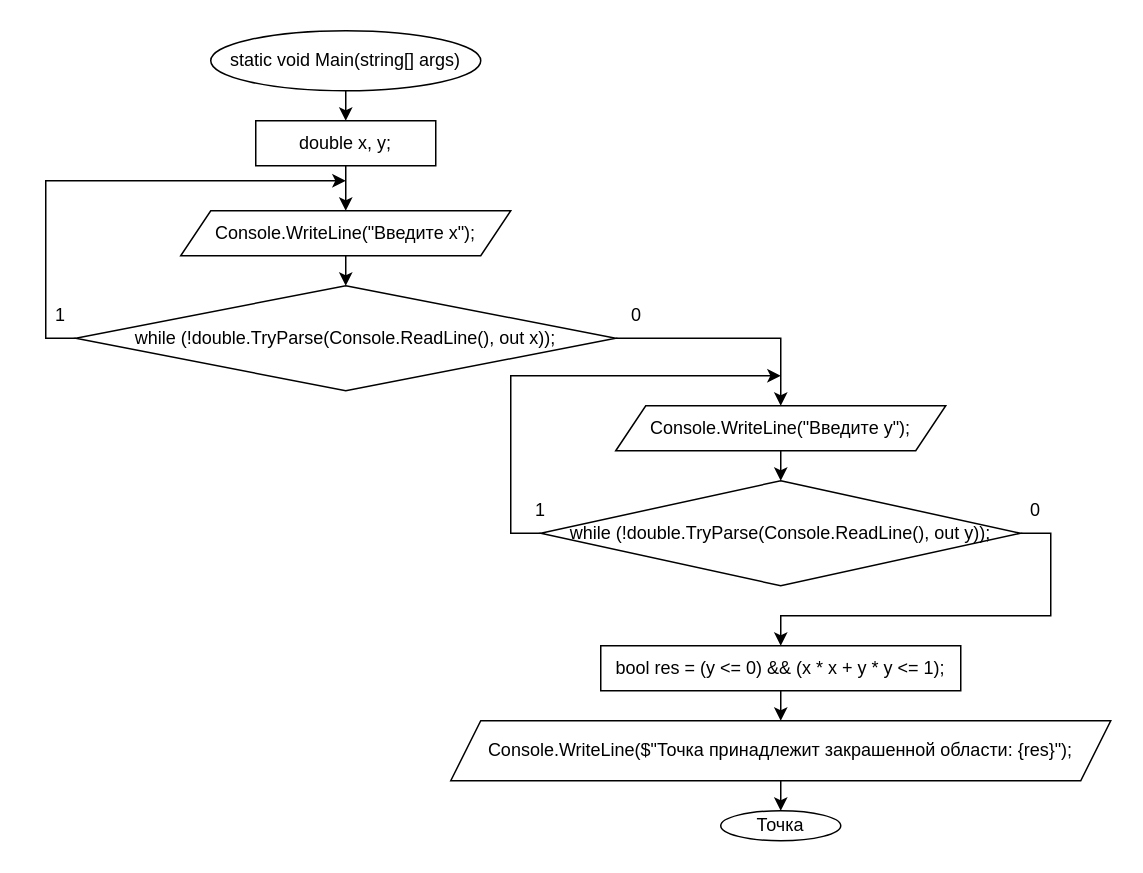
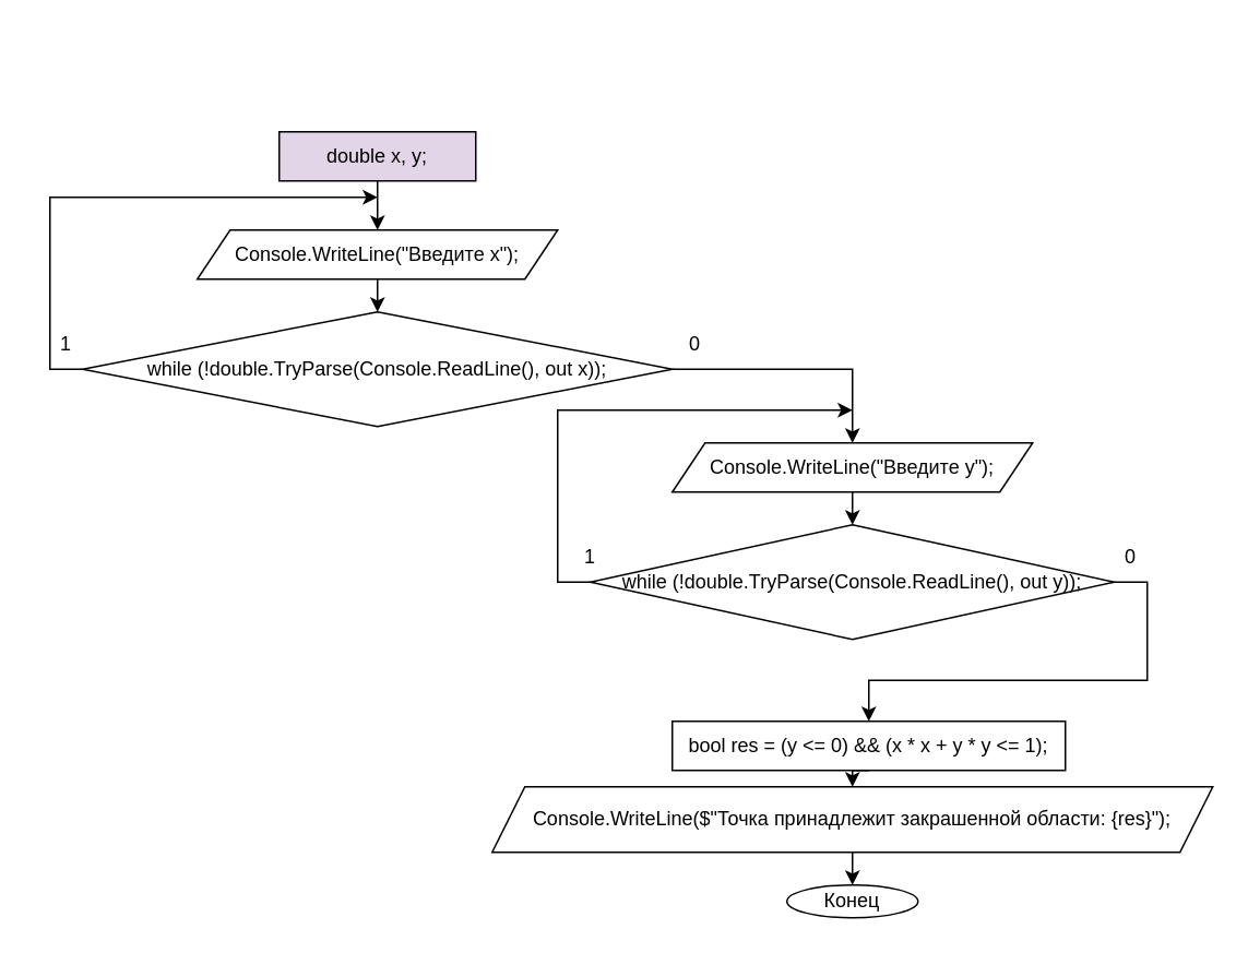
  <mxCell id="0" />
  <mxCell id="1" parent="0" />
- <mxCell id="2" style="edgeStyle=orthogonalEdgeStyle;rounded=0;orthogonalLoop=1;jettySize=auto;html=1;exitX=0.5;exitY=1;exitDx=0;exitDy=0;entryX=0.5;entryY=0;entryDx=0;entryDy=0;" parent="1" source="3" target="5" edge="1"><mxGeometry relative="1" as="geometry" /></mxCell>
- <mxCell id="3" value="static void Main(string[] args)" style="ellipse;whiteSpace=wrap;html=1;" parent="1" vertex="1"><mxGeometry x="140" y="20" width="180" height="40" as="geometry" /></mxCell>
  <mxCell id="4" style="edgeStyle=orthogonalEdgeStyle;rounded=0;orthogonalLoop=1;jettySize=auto;html=1;exitX=0.5;exitY=1;exitDx=0;exitDy=0;entryX=0.5;entryY=0;entryDx=0;entryDy=0;" parent="1" source="5" target="7" edge="1"><mxGeometry relative="1" as="geometry" /></mxCell>
- <mxCell id="5" value="double x, y;" style="rounded=0;whiteSpace=wrap;html=1;" parent="1" vertex="1"><mxGeometry x="170" y="80" width="120" height="30" as="geometry" /></mxCell>
+ <mxCell id="5" value="double x, y;" style="rounded=0;whiteSpace=wrap;html=1;fillColor=#e1d5e7;" parent="1" vertex="1"><mxGeometry x="170" y="80" width="120" height="30" as="geometry" /></mxCell>
  <mxCell id="6" style="edgeStyle=orthogonalEdgeStyle;rounded=0;orthogonalLoop=1;jettySize=auto;html=1;exitX=0.5;exitY=1;exitDx=0;exitDy=0;entryX=0.5;entryY=0;entryDx=0;entryDy=0;" parent="1" source="7" target="10" edge="1"><mxGeometry relative="1" as="geometry" /></mxCell>
  <mxCell id="7" value="Console.WriteLine(&quot;Введите x&quot;);" style="shape=parallelogram;perimeter=parallelogramPerimeter;whiteSpace=wrap;html=1;fixedSize=1;" parent="1" vertex="1"><mxGeometry x="120" y="140" width="220" height="30" as="geometry" /></mxCell>
  <mxCell id="8" style="edgeStyle=orthogonalEdgeStyle;rounded=0;orthogonalLoop=1;jettySize=auto;html=1;exitX=0;exitY=0.5;exitDx=0;exitDy=0;" parent="1" source="10" edge="1"><mxGeometry relative="1" as="geometry"><mxPoint x="230" y="120" as="targetPoint" /><Array as="points"><mxPoint x="30" y="225" /><mxPoint x="30" y="120" /></Array></mxGeometry></mxCell>
  <mxCell id="9" style="edgeStyle=orthogonalEdgeStyle;rounded=0;orthogonalLoop=1;jettySize=auto;html=1;exitX=1;exitY=0.5;exitDx=0;exitDy=0;entryX=0.5;entryY=0;entryDx=0;entryDy=0;" parent="1" source="10" target="12" edge="1"><mxGeometry relative="1" as="geometry" /></mxCell>
  <mxCell id="10" value="while (!double.TryParse(Console.ReadLine(), out x));" style="rhombus;whiteSpace=wrap;html=1;" parent="1" vertex="1"><mxGeometry x="50" y="190" width="360" height="70" as="geometry" /></mxCell>
  <mxCell id="11" style="edgeStyle=orthogonalEdgeStyle;rounded=0;orthogonalLoop=1;jettySize=auto;html=1;exitX=0.5;exitY=1;exitDx=0;exitDy=0;entryX=0.5;entryY=0;entryDx=0;entryDy=0;" parent="1" source="12" target="15" edge="1"><mxGeometry relative="1" as="geometry" /></mxCell>
  <mxCell id="12" value="Console.WriteLine(&quot;Введите y&quot;);" style="shape=parallelogram;perimeter=parallelogramPerimeter;whiteSpace=wrap;html=1;fixedSize=1;" parent="1" vertex="1"><mxGeometry x="410" y="270" width="220" height="30" as="geometry" /></mxCell>
  <mxCell id="13" style="edgeStyle=orthogonalEdgeStyle;rounded=0;orthogonalLoop=1;jettySize=auto;html=1;exitX=0;exitY=0.5;exitDx=0;exitDy=0;" parent="1" source="15" edge="1"><mxGeometry relative="1" as="geometry"><mxPoint x="520" y="250" as="targetPoint" /><Array as="points"><mxPoint x="340" y="355" /><mxPoint x="340" y="250" /><mxPoint x="520" y="250" /></Array></mxGeometry></mxCell>
  <mxCell id="14" style="edgeStyle=orthogonalEdgeStyle;rounded=0;orthogonalLoop=1;jettySize=auto;html=1;exitX=1;exitY=0.5;exitDx=0;exitDy=0;entryX=0.5;entryY=0;entryDx=0;entryDy=0;" parent="1" source="15" target="17" edge="1"><mxGeometry relative="1" as="geometry" /></mxCell>
  <mxCell id="15" value="while (!double.TryParse(Console.ReadLine(), out y));" style="rhombus;whiteSpace=wrap;html=1;" parent="1" vertex="1"><mxGeometry x="360" y="320" width="320" height="70" as="geometry" /></mxCell>
  <mxCell id="16" style="edgeStyle=orthogonalEdgeStyle;rounded=0;orthogonalLoop=1;jettySize=auto;html=1;exitX=0.5;exitY=1;exitDx=0;exitDy=0;entryX=0.5;entryY=0;entryDx=0;entryDy=0;" parent="1" source="17" target="19" edge="1"><mxGeometry relative="1" as="geometry" /></mxCell>
- <mxCell id="17" value="bool res = (y &amp;lt;= 0) &amp;amp;&amp;amp; (x * x + y * y &amp;lt;= 1);" style="rounded=0;whiteSpace=wrap;html=1;" parent="1" vertex="1"><mxGeometry x="400" y="430" width="240" height="30" as="geometry" /></mxCell>
+ <mxCell id="17" value="bool res = (y &amp;lt;= 0) &amp;amp;&amp;amp; (x * x + y * y &amp;lt;= 1);" style="rounded=0;whiteSpace=wrap;html=1;" parent="1" vertex="1"><mxGeometry x="410" y="440" width="240" height="30" as="geometry" /></mxCell>
  <mxCell id="18" style="edgeStyle=orthogonalEdgeStyle;rounded=0;orthogonalLoop=1;jettySize=auto;html=1;exitX=0.5;exitY=1;exitDx=0;exitDy=0;entryX=0.5;entryY=0;entryDx=0;entryDy=0;" parent="1" source="19" target="20" edge="1"><mxGeometry relative="1" as="geometry" /></mxCell>
  <mxCell id="19" value="Console.WriteLine($&quot;Точка принадлежит закрашенной области: {res}&quot;);" style="shape=parallelogram;perimeter=parallelogramPerimeter;whiteSpace=wrap;html=1;fixedSize=1;" parent="1" vertex="1"><mxGeometry x="300" y="480" width="440" height="40" as="geometry" /></mxCell>
- <mxCell id="20" value="Точка" style="ellipse;whiteSpace=wrap;html=1;" parent="1" vertex="1"><mxGeometry x="480" y="540" width="80" height="20" as="geometry" /></mxCell>
+ <mxCell id="20" value="Конец" style="ellipse;whiteSpace=wrap;html=1;" parent="1" vertex="1"><mxGeometry x="480" y="540" width="80" height="20" as="geometry" /></mxCell>
  <mxCell id="21" value="0" style="text;html=1;strokeColor=none;fillColor=none;align=center;verticalAlign=middle;whiteSpace=wrap;rounded=0;" parent="1" vertex="1"><mxGeometry x="404" y="200" width="40" height="20" as="geometry" /></mxCell>
  <mxCell id="22" value="1" style="text;html=1;strokeColor=none;fillColor=none;align=center;verticalAlign=middle;whiteSpace=wrap;rounded=0;" parent="1" vertex="1"><mxGeometry x="20" y="200" width="40" height="20" as="geometry" /></mxCell>
  <mxCell id="23" value="0" style="text;html=1;strokeColor=none;fillColor=none;align=center;verticalAlign=middle;whiteSpace=wrap;rounded=0;" parent="1" vertex="1"><mxGeometry x="670" y="330" width="40" height="20" as="geometry" /></mxCell>
  <mxCell id="24" value="1" style="text;html=1;strokeColor=none;fillColor=none;align=center;verticalAlign=middle;whiteSpace=wrap;rounded=0;" parent="1" vertex="1"><mxGeometry x="340" y="330" width="40" height="20" as="geometry" /></mxCell>
